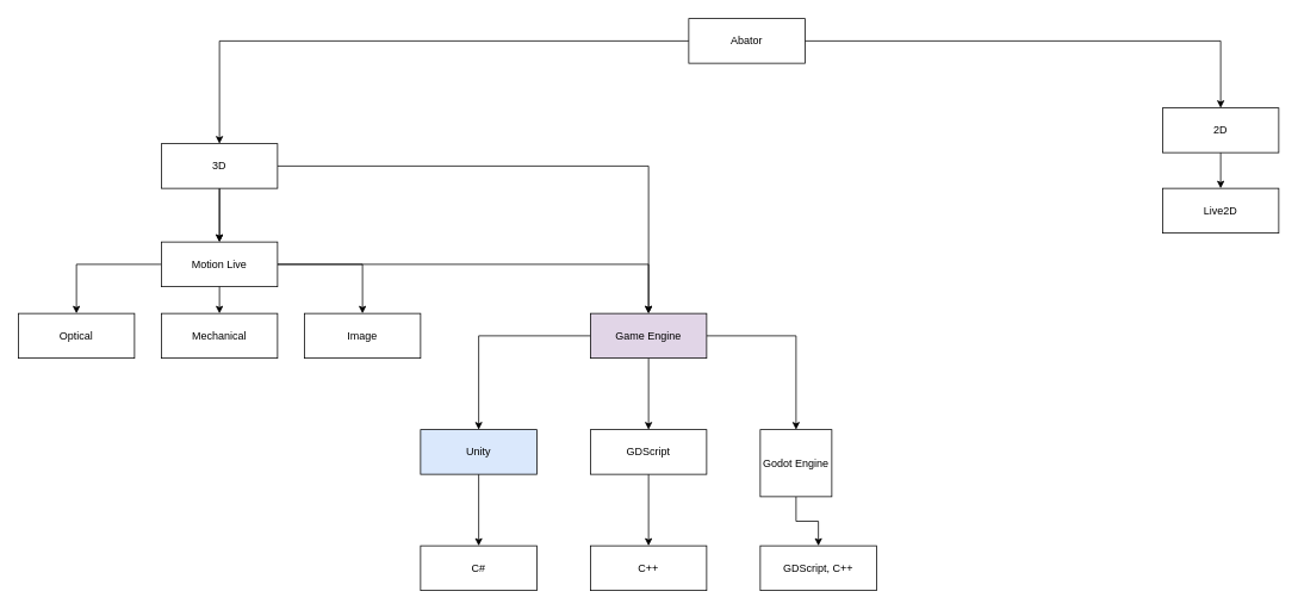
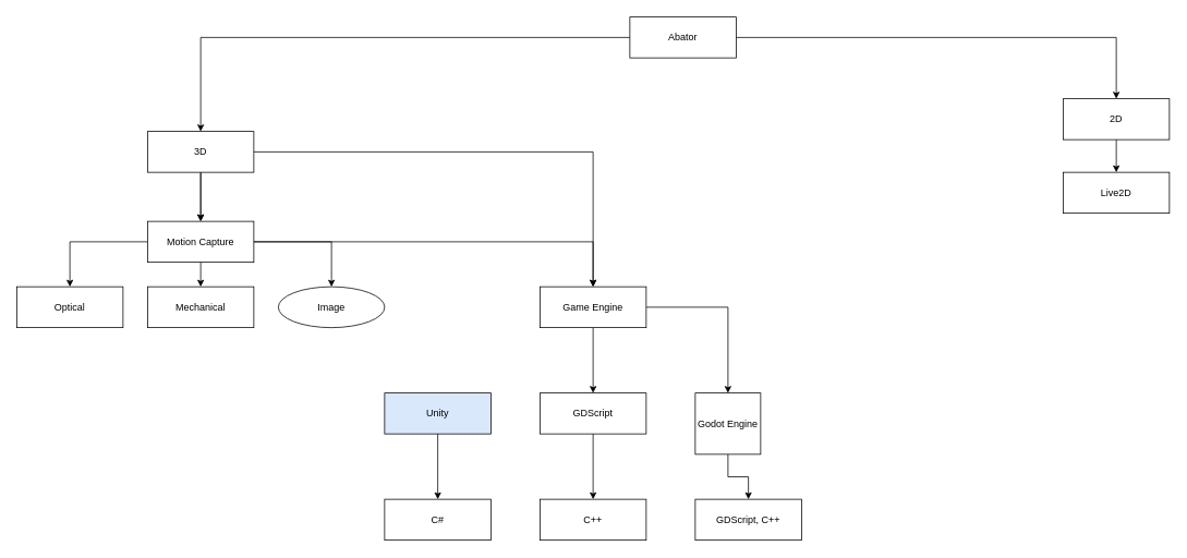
  <mxCell id="0" />
  <mxCell id="1" parent="0" />
  <mxCell id="2" value="" style="edgeStyle=orthogonalEdgeStyle;rounded=0;orthogonalLoop=1;jettySize=auto;html=1;" parent="1" source="4" target="8" edge="1"><mxGeometry relative="1" as="geometry" /></mxCell>
  <mxCell id="3" value="" style="edgeStyle=orthogonalEdgeStyle;rounded=0;orthogonalLoop=1;jettySize=auto;html=1;" parent="1" source="4" target="10" edge="1"><mxGeometry relative="1" as="geometry" /></mxCell>
  <mxCell id="4" value="Abator" style="rounded=0;whiteSpace=wrap;html=1;" parent="1" vertex="1"><mxGeometry x="770" width="130" height="50" as="geometry" y="20" /></mxCell>
  <mxCell id="5" value="" style="edgeStyle=orthogonalEdgeStyle;rounded=0;orthogonalLoop=1;jettySize=auto;html=1;" parent="1" source="8" target="16" edge="1"><mxGeometry relative="1" as="geometry" /></mxCell>
  <mxCell id="6" value="" style="edgeStyle=orthogonalEdgeStyle;rounded=0;orthogonalLoop=1;jettySize=auto;html=1;" parent="1" source="8" target="16" edge="1"><mxGeometry relative="1" as="geometry" /></mxCell>
  <mxCell id="7" value="" style="edgeStyle=orthogonalEdgeStyle;rounded=0;orthogonalLoop=1;jettySize=auto;html=1;" parent="1" source="8" target="20" edge="1"><mxGeometry relative="1" as="geometry" /></mxCell>
  <mxCell id="8" value="3D" style="rounded=0;whiteSpace=wrap;html=1;" parent="1" vertex="1"><mxGeometry x="180" y="160" width="130" height="50" as="geometry" /></mxCell>
  <mxCell id="9" value="" style="edgeStyle=orthogonalEdgeStyle;rounded=0;orthogonalLoop=1;jettySize=auto;html=1;" parent="1" source="10" target="11" edge="1"><mxGeometry relative="1" as="geometry" /></mxCell>
  <mxCell id="10" value="2D" style="rounded=0;whiteSpace=wrap;html=1;" parent="1" vertex="1"><mxGeometry x="1300" y="120" width="130" height="50" as="geometry" /></mxCell>
  <mxCell id="11" value="Live2D" style="rounded=0;whiteSpace=wrap;html=1;" parent="1" vertex="1"><mxGeometry x="1300" y="210" width="130" height="50" as="geometry" /></mxCell>
  <mxCell id="12" style="edgeStyle=orthogonalEdgeStyle;rounded=0;orthogonalLoop=1;jettySize=auto;html=1;entryX=0.5;entryY=0;entryDx=0;entryDy=0;" parent="1" source="16" target="20" edge="1"><mxGeometry relative="1" as="geometry" /></mxCell>
  <mxCell id="13" value="" style="edgeStyle=orthogonalEdgeStyle;rounded=0;orthogonalLoop=1;jettySize=auto;html=1;" edge="1" parent="1" source="16" target="30"><mxGeometry relative="1" as="geometry" /></mxCell>
  <mxCell id="14" value="" style="edgeStyle=orthogonalEdgeStyle;rounded=0;orthogonalLoop=1;jettySize=auto;html=1;" edge="1" parent="1" target="31"><mxGeometry relative="1" as="geometry"><mxPoint x="235" y="280" as="sourcePoint" /></mxGeometry></mxCell>
  <mxCell id="15" value="" style="edgeStyle=orthogonalEdgeStyle;rounded=0;orthogonalLoop=1;jettySize=auto;html=1;" edge="1" parent="1" source="16" target="32"><mxGeometry relative="1" as="geometry" /></mxCell>
- <mxCell id="16" value="Motion Live" style="rounded=0;whiteSpace=wrap;html=1;" parent="1" vertex="1"><mxGeometry x="180" y="270" width="130" height="50" as="geometry" /></mxCell>
- <mxCell id="17" value="" style="edgeStyle=orthogonalEdgeStyle;rounded=0;orthogonalLoop=1;jettySize=auto;html=1;" parent="1" source="20" target="22" edge="1"><mxGeometry relative="1" as="geometry" /></mxCell>
+ <mxCell id="16" value="Motion Capture" style="rounded=0;whiteSpace=wrap;html=1;" parent="1" vertex="1"><mxGeometry x="180" y="270" width="130" height="50" as="geometry" /></mxCell>
  <mxCell id="18" value="" style="edgeStyle=orthogonalEdgeStyle;rounded=0;orthogonalLoop=1;jettySize=auto;html=1;" parent="1" source="20" target="24" edge="1"><mxGeometry relative="1" as="geometry" /></mxCell>
  <mxCell id="19" value="" style="edgeStyle=orthogonalEdgeStyle;rounded=0;orthogonalLoop=1;jettySize=auto;html=1;" parent="1" source="20" target="26" edge="1"><mxGeometry relative="1" as="geometry" /></mxCell>
- <mxCell id="20" value="Game Engine" style="rounded=0;whiteSpace=wrap;html=1;fillColor=#e1d5e7;" parent="1" vertex="1"><mxGeometry x="660" y="350" width="130" height="50" as="geometry" /></mxCell>
+ <mxCell id="20" value="Game Engine" style="rounded=0;whiteSpace=wrap;html=1;" parent="1" vertex="1"><mxGeometry x="660" y="350" width="130" height="50" as="geometry" /></mxCell>
  <mxCell id="21" value="" style="edgeStyle=orthogonalEdgeStyle;rounded=0;orthogonalLoop=1;jettySize=auto;html=1;" edge="1" parent="1" source="22" target="27"><mxGeometry relative="1" as="geometry" /></mxCell>
  <mxCell id="22" value="Unity" style="rounded=0;whiteSpace=wrap;html=1;fillColor=#dae8fc;" parent="1" vertex="1"><mxGeometry x="470" y="480" width="130" height="50" as="geometry" /></mxCell>
  <mxCell id="23" value="" style="edgeStyle=orthogonalEdgeStyle;rounded=0;orthogonalLoop=1;jettySize=auto;html=1;" edge="1" parent="1" source="24" target="28"><mxGeometry relative="1" as="geometry" /></mxCell>
  <mxCell id="24" value="GDScript" style="rounded=0;whiteSpace=wrap;html=1;" parent="1" vertex="1"><mxGeometry x="660" y="480" width="130" height="50" as="geometry" /></mxCell>
  <mxCell id="25" value="" style="edgeStyle=orthogonalEdgeStyle;rounded=0;orthogonalLoop=1;jettySize=auto;html=1;" edge="1" parent="1" source="26" target="29"><mxGeometry relative="1" as="geometry" /></mxCell>
  <mxCell id="26" value="Godot Engine" style="rounded=0;whiteSpace=wrap;html=1;" parent="1" vertex="1"><mxGeometry x="850" y="480" width="80" height="75" as="geometry" /></mxCell>
  <mxCell id="27" value="C#" style="rounded=0;whiteSpace=wrap;html=1;" vertex="1" parent="1"><mxGeometry x="470" y="610" width="130" height="50" as="geometry" /></mxCell>
  <mxCell id="28" value="C++" style="rounded=0;whiteSpace=wrap;html=1;" vertex="1" parent="1"><mxGeometry x="660" y="610" width="130" height="50" as="geometry" /></mxCell>
  <mxCell id="29" value="GDScript, C++" style="rounded=0;whiteSpace=wrap;html=1;" vertex="1" parent="1"><mxGeometry x="850" y="610" width="130" height="50" as="geometry" /></mxCell>
  <mxCell id="30" value="Optical" style="rounded=0;whiteSpace=wrap;html=1;" vertex="1" parent="1"><mxGeometry x="20" y="350" width="130" height="50" as="geometry" /></mxCell>
  <mxCell id="31" value="Mechanical" style="rounded=0;whiteSpace=wrap;html=1;" vertex="1" parent="1"><mxGeometry x="180" y="350" width="130" height="50" as="geometry" /></mxCell>
- <mxCell id="32" value="Image" style="rounded=0;whiteSpace=wrap;html=1;" vertex="1" parent="1"><mxGeometry x="340" y="350" width="130" height="50" as="geometry" /></mxCell>
+ <mxCell id="32" value="Image" style="ellipse;whiteSpace=wrap;html=1;" vertex="1" parent="1"><mxGeometry x="340" y="350" width="130" height="50" as="geometry" /></mxCell>
